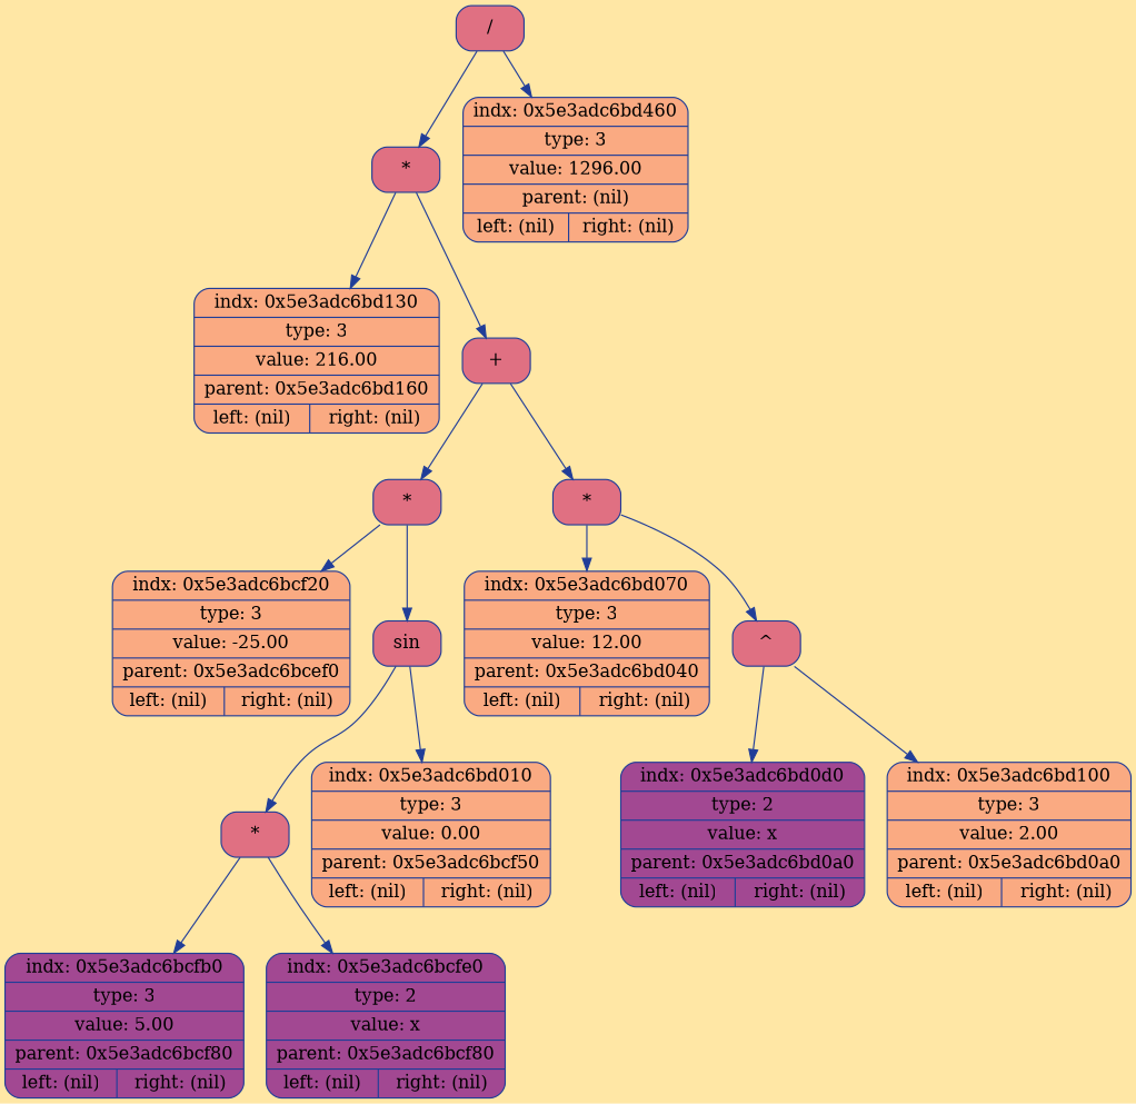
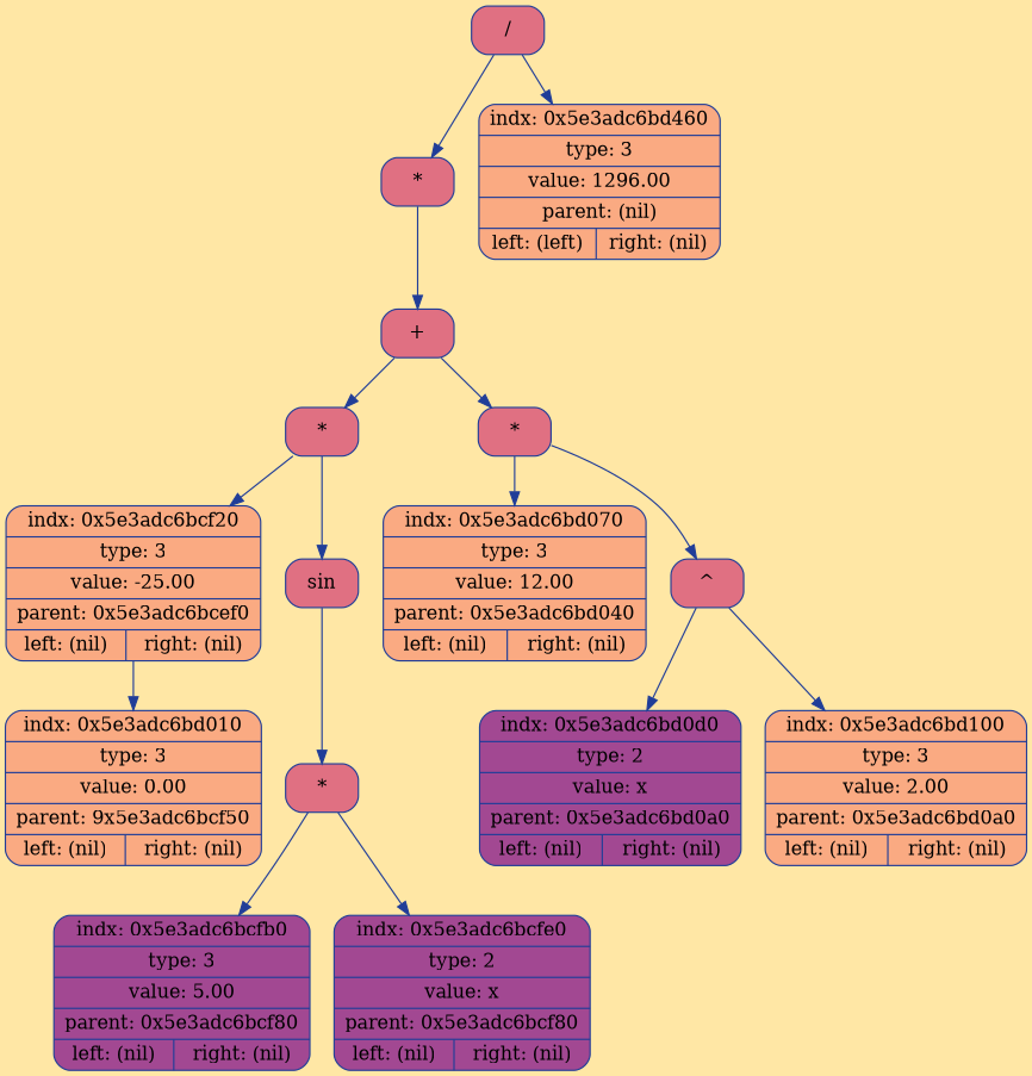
  digraph {
    bgcolor="#FFE7A5"
    rankdir=TB
    node [color="#203D98" fillcolor="#E07082" shape=Mrecord style=filled]
    edge [color="#203D98"]
    n1 [label="{/}"]
    n2 [label="{*}"]
-   n3 [fillcolor="#FAAA82" label="{indx: 0x5e3adc6bd460 | type: 3 | value: 1296.00 | parent: (nil) | { left: (nil) | right: (nil)}}"]
-   n4 [fillcolor="#FAAA82" label="{indx: 0x5e3adc6bd130 | type: 3 | value: 216.00 | parent: 0x5e3adc6bd160 | { left: (nil) | right: (nil)}}"]
+   n3 [fillcolor="#FAAA82" label="{indx: 0x5e3adc6bd460 | type: 3 | value: 1296.00 | parent: (nil) | { left: (left) | right: (nil)}}"]
    n5 [label="{+}"]
    n6 [label="{*}"]
    n7 [label="{*}"]
    n8 [fillcolor="#FAAA82" label="{indx: 0x5e3adc6bcf20 | type: 3 | value: -25.00 | parent: 0x5e3adc6bcef0 | { left: (nil) | right: (nil)}}"]
    n9 [label="{sin}"]
    n10 [fillcolor="#FAAA82" label="{indx: 0x5e3adc6bd070 | type: 3 | value: 12.00 | parent: 0x5e3adc6bd040 | { left: (nil) | right: (nil)}}"]
    n11 [label="{^}"]
    n12 [label="{*}"]
-   n13 [fillcolor="#FAAA82" label="{indx: 0x5e3adc6bd010 | type: 3 | value: 0.00 | parent: 0x5e3adc6bcf50 | { left: (nil) | right: (nil)}}"]
+   n13 [fillcolor="#FAAA82" label="{indx: 0x5e3adc6bd010 | type: 3 | value: 0.00 | parent: 9x5e3adc6bcf50 | { left: (nil) | right: (nil)}}"]
    n14 [fillcolor="#A24892" label="{indx: 0x5e3adc6bcfb0 | type: 3 | value: 5.00 | parent: 0x5e3adc6bcf80 | { left: (nil) | right: (nil)}}"]
    n15 [fillcolor="#A24892" label="{indx: 0x5e3adc6bcfe0 | type: 2 | value: x | parent: 0x5e3adc6bcf80 | { left: (nil) | right: (nil)}}"]
    n16 [fillcolor="#A24892" label="{indx: 0x5e3adc6bd0d0 | type: 2 | value: x | parent: 0x5e3adc6bd0a0 | { left: (nil) | right: (nil)}}"]
    n17 [fillcolor="#FAAA82" label="{indx: 0x5e3adc6bd100 | type: 3 | value: 2.00 | parent: 0x5e3adc6bd0a0 | { left: (nil) | right: (nil)}}"]
    n1 -> n2
    n1 -> n3
-   n2 -> n4
    n2 -> n5
    n5 -> n6
    n5 -> n7
    n6 -> n8
    n6 -> n9
    n7 -> n10
    n7 -> n11
    n9 -> n12
-   n9 -> n13
+   n8 -> n13
    n11 -> n16
    n11 -> n17
    n12 -> n14
    n12 -> n15
  }
